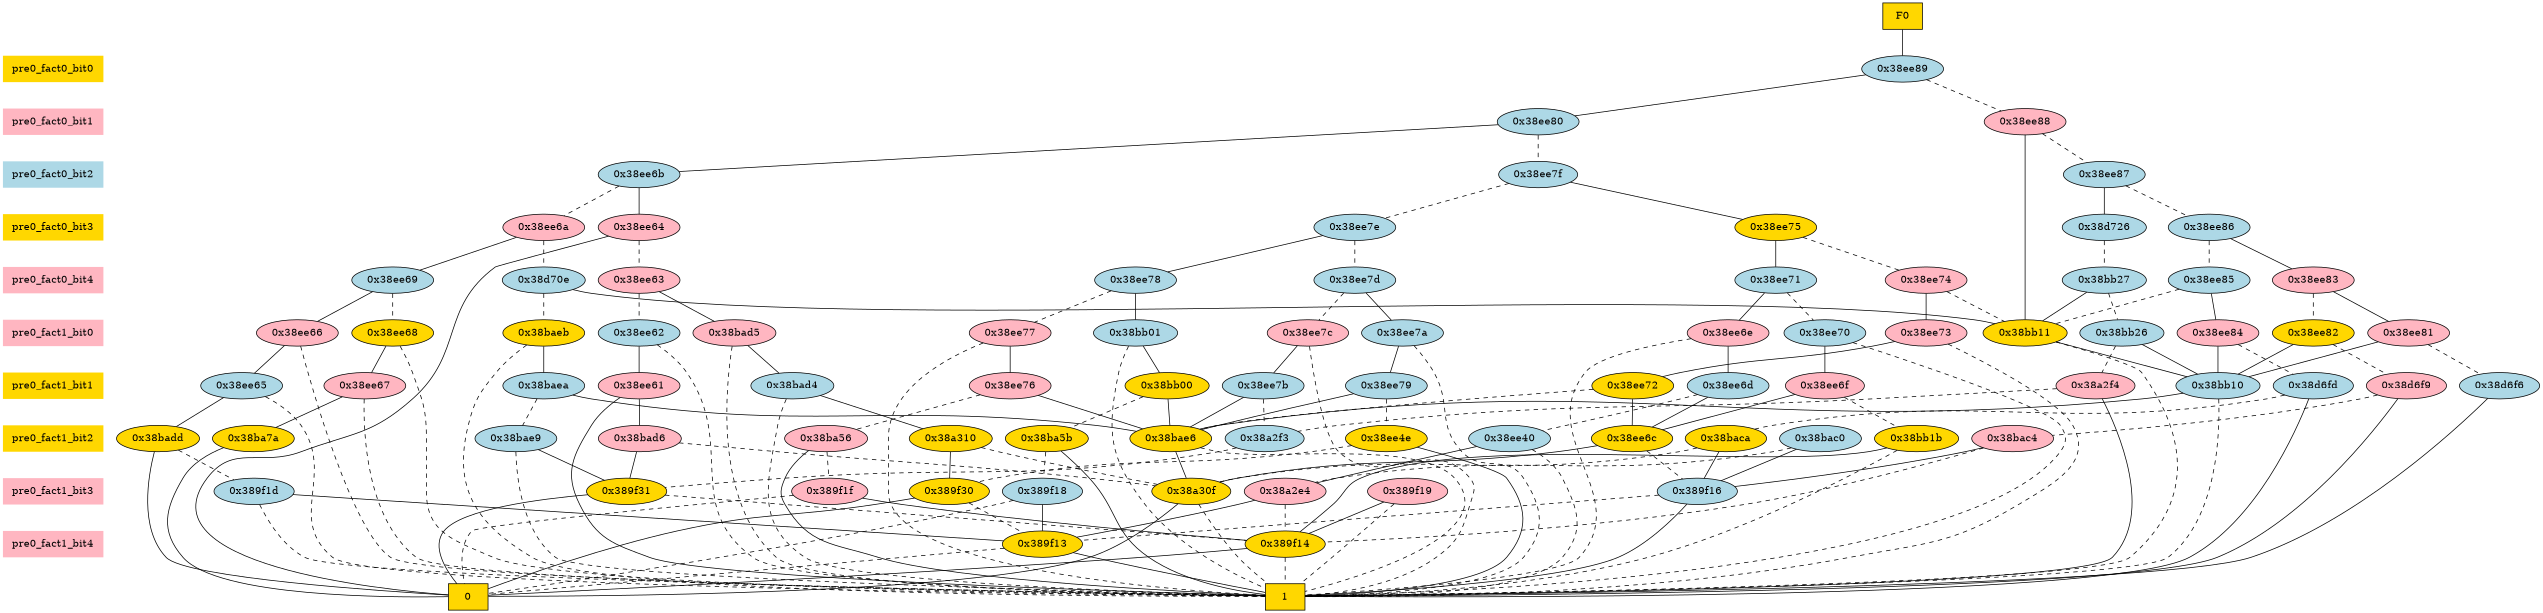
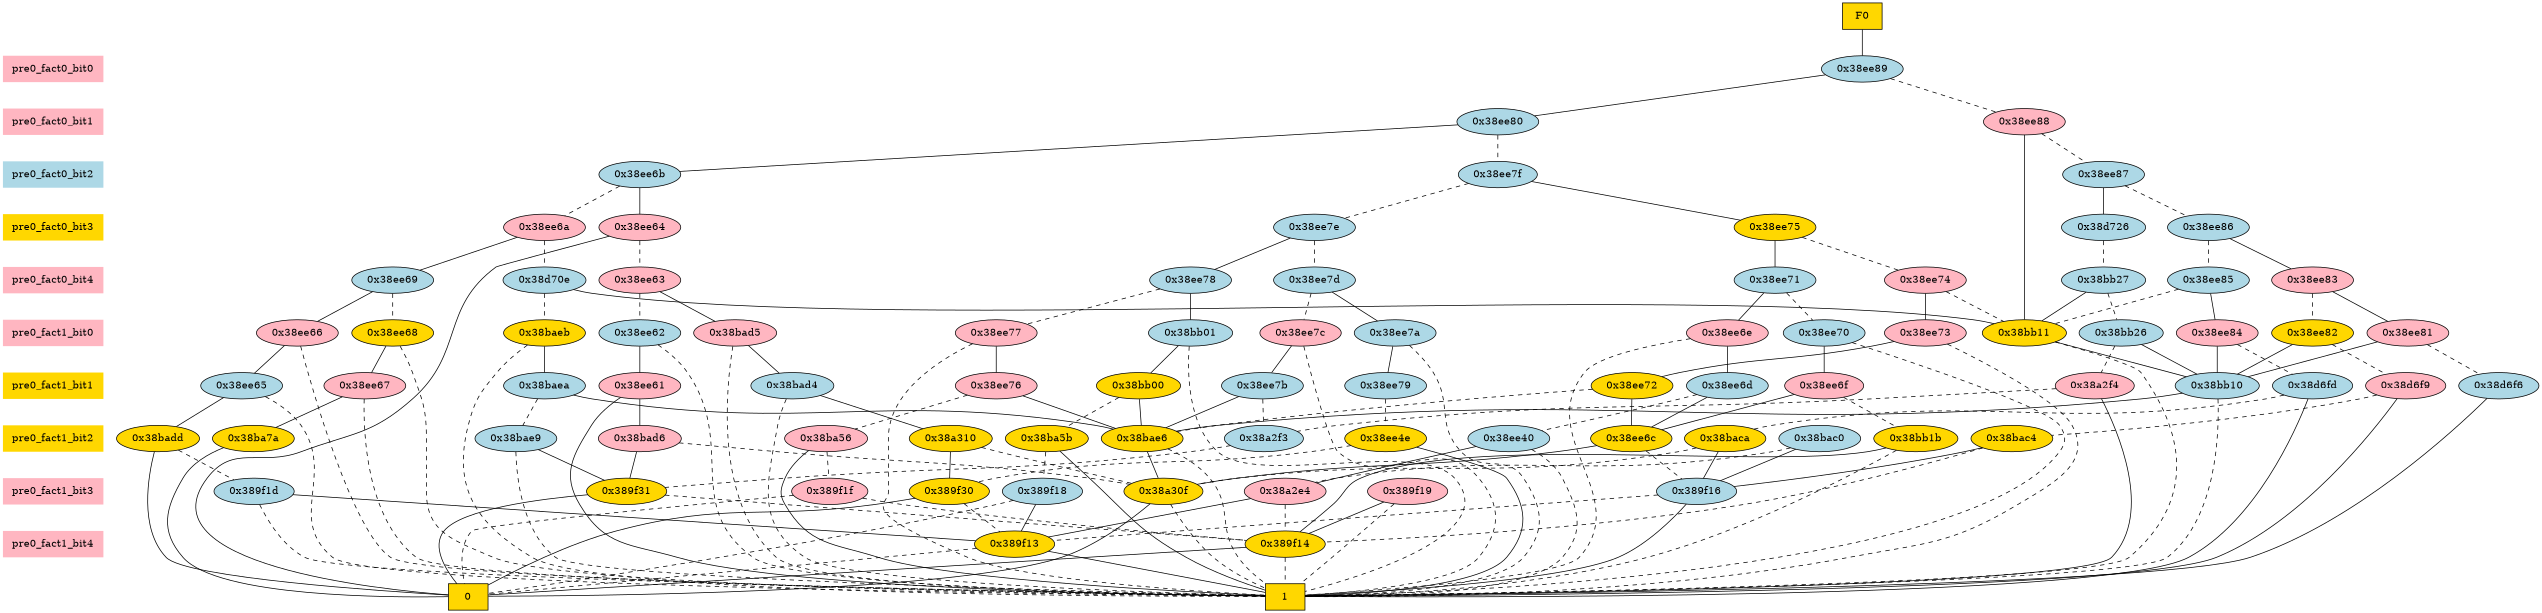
  digraph {
    node [style=filled fillcolor=lightblue]
    edge [dir=none]
    "CONST NODES" [shape=plaintext style=invis fillcolor=""]
-   " pre0_fact0_bit0 " [fillcolor=gold shape=plaintext]
+   " pre0_fact0_bit0 " [fillcolor=lightpink shape=plaintext]
    " pre0_fact0_bit1 " [fillcolor=lightpink shape=plaintext]
    " pre0_fact0_bit2 " [shape=plaintext]
    " pre0_fact0_bit3 " [fillcolor=gold shape=plaintext]
    " pre0_fact0_bit4 " [fillcolor=lightpink shape=plaintext]
    " pre0_fact1_bit0 " [fillcolor=lightpink shape=plaintext]
    " pre0_fact1_bit1 " [fillcolor=gold shape=plaintext]
    " pre0_fact1_bit2 " [fillcolor=gold shape=plaintext]
    " pre0_fact1_bit3 " [fillcolor=lightpink shape=plaintext]
    " pre0_fact1_bit4 " [fillcolor=lightpink shape=plaintext]
    F0 [fillcolor=gold shape=box]
    "0x38ee89"
    "0x38ee88" [fillcolor=lightpink]
    "0x38ee80"
    "0x38ee6b"
    "0x38ee87"
    "0x38ee7f"
    "0x38ee75" [fillcolor=gold]
    "0x38ee6a" [fillcolor=lightpink]
    "0x38d726"
    "0x38ee64" [fillcolor=lightpink]
    "0x38ee86"
    "0x38ee7e"
    "0x38ee63" [fillcolor=lightpink]
    "0x38ee69"
    "0x38bb27"
    "0x38d70e"
    "0x38ee71"
    "0x38ee85"
    "0x38ee83" [fillcolor=lightpink]
    "0x38ee78"
    "0x38ee7d"
    "0x38ee74" [fillcolor=lightpink]
    "0x38ee62"
    "0x38ee66" [fillcolor=lightpink]
    "0x38ee68" [fillcolor=gold]
    "0x38ee6e" [fillcolor=lightpink]
    "0x38ee70"
    "0x38bad5" [fillcolor=lightpink]
    "0x38ee7a"
    "0x38ee7c" [fillcolor=lightpink]
    "0x38baeb" [fillcolor=gold]
    "0x38bb01"
    "0x38bb26"
    "0x38bb11" [fillcolor=gold]
    "0x38ee81" [fillcolor=lightpink]
    "0x38ee82" [fillcolor=gold]
    "0x38ee73" [fillcolor=lightpink]
    "0x38ee77" [fillcolor=lightpink]
    "0x38ee84" [fillcolor=lightpink]
    "0x38ee67" [fillcolor=lightpink]
    "0x38ee76" [fillcolor=lightpink]
    "0x38ee72" [fillcolor=gold]
    "0x38d6fd"
    "0x38bad4"
    "0x38ee7b"
    "0x38ee61" [fillcolor=lightpink]
    "0x38bb00" [fillcolor=gold]
    "0x38bb10"
    "0x38a2f4" [fillcolor=lightpink]
    "0x38baea"
    "0x38ee65"
    "0x38ee6f" [fillcolor=lightpink]
    "0x38d6f6"
    "0x38d6f9" [fillcolor=lightpink]
    "0x38ee6d"
    "0x38ee79"
    "0x38ee4e" [fillcolor=gold]
    "0x38a2f3"
    "0x38ee40"
    "0x38bad6" [fillcolor=lightpink]
    "0x38ba5b" [fillcolor=gold]
    "0x38ee6c" [fillcolor=gold]
    "0x38bac0"
-   "0x38bac4" [fillcolor=lightpink]
+   "0x38bac4" [fillcolor=gold]
    "0x38bae9"
    "0x38ba56" [fillcolor=lightpink]
    "0x38baca" [fillcolor=gold]
    "0x38bae6" [fillcolor=gold]
    "0x38a310" [fillcolor=gold]
    "0x38ba7a" [fillcolor=gold]
    "0x38bb1b" [fillcolor=gold]
    "0x38badd" [fillcolor=gold]
    "0x389f16"
    "0x38a30f" [fillcolor=gold]
    "0x389f1d"
    "0x389f18"
    "0x389f30" [fillcolor=gold]
    "0x389f31" [fillcolor=gold]
    "0x389f19" [fillcolor=lightpink]
    "0x38a2e4" [fillcolor=lightpink]
    "0x389f1f" [fillcolor=lightpink]
    "0x389f14" [fillcolor=gold]
    "0x389f13" [fillcolor=gold]
    n96 [fillcolor=gold label=0 shape=box]
    n97 [fillcolor=gold label=1 shape=box]
    subgraph sub_1 {
      "CONST NODES"
      " pre0_fact0_bit0 "
      " pre0_fact0_bit1 "
      " pre0_fact0_bit2 "
      " pre0_fact0_bit3 "
      " pre0_fact0_bit4 "
      " pre0_fact1_bit0 "
      " pre0_fact1_bit1 "
      " pre0_fact1_bit2 "
      " pre0_fact1_bit3 "
      " pre0_fact1_bit4 "
    }
    subgraph sub_2 {
      rank=same
      F0
    }
    subgraph sub_3 {
      rank=same
      " pre0_fact0_bit0 "
      "0x38ee89"
    }
    subgraph sub_4 {
      rank=same
      " pre0_fact0_bit1 "
      "0x38ee88"
      "0x38ee80"
    }
    subgraph sub_5 {
      rank=same
      " pre0_fact0_bit2 "
      "0x38ee6b"
      "0x38ee87"
      "0x38ee7f"
    }
    subgraph sub_6 {
      rank=same
      " pre0_fact0_bit3 "
      "0x38ee75"
      "0x38ee6a"
      "0x38d726"
      "0x38ee64"
      "0x38ee86"
      "0x38ee7e"
    }
    subgraph sub_7 {
      rank=same
      " pre0_fact0_bit4 "
      "0x38ee63"
      "0x38ee69"
      "0x38bb27"
      "0x38d70e"
      "0x38ee71"
      "0x38ee85"
      "0x38ee83"
      "0x38ee78"
      "0x38ee7d"
      "0x38ee74"
    }
    subgraph sub_8 {
      rank=same
      " pre0_fact1_bit0 "
      "0x38ee62"
      "0x38ee66"
      "0x38ee68"
      "0x38ee6e"
      "0x38ee70"
      "0x38bad5"
      "0x38ee7a"
      "0x38ee7c"
      "0x38baeb"
      "0x38bb01"
      "0x38bb26"
      "0x38bb11"
      "0x38ee81"
      "0x38ee82"
      "0x38ee73"
      "0x38ee77"
      "0x38ee84"
    }
    subgraph sub_9 {
      rank=same
      " pre0_fact1_bit1 "
      "0x38ee67"
      "0x38ee76"
      "0x38ee72"
      "0x38d6fd"
      "0x38bad4"
      "0x38ee7b"
      "0x38ee61"
      "0x38bb00"
      "0x38bb10"
      "0x38a2f4"
      "0x38baea"
      "0x38ee65"
      "0x38ee6f"
      "0x38d6f6"
      "0x38d6f9"
      "0x38ee6d"
      "0x38ee79"
    }
    subgraph sub_10 {
      rank=same
      " pre0_fact1_bit2 "
      "0x38ee4e"
      "0x38a2f3"
      "0x38ee40"
      "0x38bad6"
      "0x38ba5b"
      "0x38ee6c"
      "0x38bac0"
      "0x38bac4"
      "0x38bae9"
      "0x38ba56"
      "0x38baca"
      "0x38bae6"
      "0x38a310"
      "0x38ba7a"
      "0x38bb1b"
      "0x38badd"
    }
    subgraph sub_11 {
      rank=same
      " pre0_fact1_bit3 "
      "0x389f16"
      "0x38a30f"
      "0x389f1d"
      "0x389f18"
      "0x389f30"
      "0x389f31"
      "0x389f19"
      "0x38a2e4"
      "0x389f1f"
    }
    subgraph sub_12 {
      rank=same
      " pre0_fact1_bit4 "
      "0x389f14"
      "0x389f13"
    }
    subgraph sub_13 {
      rank=same
      "CONST NODES"
      subgraph sub_14 {
        rank=same
        n96
        n97
      }
    }
    " pre0_fact0_bit0 " -> " pre0_fact0_bit1 " [style=invis]
    " pre0_fact0_bit1 " -> " pre0_fact0_bit2 " [style=invis]
    " pre0_fact0_bit2 " -> " pre0_fact0_bit3 " [style=invis]
    " pre0_fact0_bit3 " -> " pre0_fact0_bit4 " [style=invis]
    " pre0_fact0_bit4 " -> " pre0_fact1_bit0 " [style=invis]
    " pre0_fact1_bit0 " -> " pre0_fact1_bit1 " [style=invis]
    " pre0_fact1_bit1 " -> " pre0_fact1_bit2 " [style=invis]
    " pre0_fact1_bit2 " -> " pre0_fact1_bit3 " [style=invis]
    " pre0_fact1_bit3 " -> " pre0_fact1_bit4 " [style=invis]
    " pre0_fact1_bit4 " -> "CONST NODES" [style=invis]
    F0 -> "0x38ee89" [style=solid]
    "0x38ee89" -> "0x38ee88" [style=dashed]
    "0x38ee89" -> "0x38ee80"
    "0x38ee88" -> "0x38ee87" [style=dashed]
    "0x38ee88" -> "0x38bb11"
    "0x38ee80" -> "0x38ee6b"
    "0x38ee80" -> "0x38ee7f" [style=dashed]
    "0x38ee6b" -> "0x38ee6a" [style=dashed]
    "0x38ee6b" -> "0x38ee64"
    "0x38ee87" -> "0x38d726"
    "0x38ee87" -> "0x38ee86" [style=dashed]
    "0x38ee7f" -> "0x38ee75"
    "0x38ee7f" -> "0x38ee7e" [style=dashed]
    "0x38ee75" -> "0x38ee71"
    "0x38ee75" -> "0x38ee74" [style=dashed]
    "0x38ee6a" -> "0x38ee69"
    "0x38ee6a" -> "0x38d70e" [style=dashed]
    "0x38d726" -> "0x38bb27" [style=dashed]
    "0x38ee64" -> "0x38ee63" [style=dashed]
    "0x38ee64" -> n96
    "0x38ee86" -> "0x38ee85" [style=dashed]
    "0x38ee86" -> "0x38ee83"
    "0x38ee7e" -> "0x38ee78"
    "0x38ee7e" -> "0x38ee7d" [style=dashed]
    "0x38ee63" -> "0x38ee62" [style=dashed]
    "0x38ee63" -> "0x38bad5"
    "0x38ee69" -> "0x38ee66"
    "0x38ee69" -> "0x38ee68" [style=dashed]
    "0x38bb27" -> "0x38bb26" [style=dashed]
    "0x38bb27" -> "0x38bb11"
    "0x38d70e" -> "0x38baeb" [style=dashed]
    "0x38d70e" -> "0x38bb11"
    "0x38ee71" -> "0x38ee6e"
    "0x38ee71" -> "0x38ee70" [style=dashed]
    "0x38ee85" -> "0x38bb11" [style=dashed]
    "0x38ee85" -> "0x38ee84"
    "0x38ee83" -> "0x38ee81"
    "0x38ee83" -> "0x38ee82" [style=dashed]
    "0x38ee78" -> "0x38bb01"
    "0x38ee78" -> "0x38ee77" [style=dashed]
    "0x38ee7d" -> "0x38ee7a"
    "0x38ee7d" -> "0x38ee7c" [style=dashed]
    "0x38ee74" -> "0x38bb11" [style=dashed]
    "0x38ee74" -> "0x38ee73"
    "0x38ee62" -> "0x38ee61"
    "0x38ee62" -> n97 [style=dashed]
    "0x38ee66" -> "0x38ee65"
    "0x38ee66" -> n97 [style=dashed]
    "0x38ee68" -> "0x38ee67"
    "0x38ee68" -> n97 [style=dashed]
    "0x38ee6e" -> "0x38ee6d"
    "0x38ee6e" -> n97 [style=dashed]
    "0x38ee70" -> "0x38ee6f"
    "0x38ee70" -> n97 [style=dashed]
    "0x38bad5" -> "0x38bad4"
    "0x38bad5" -> n97 [style=dashed]
    "0x38ee7a" -> "0x38ee79"
    "0x38ee7a" -> n97 [style=dashed]
    "0x38ee7c" -> "0x38ee7b"
    "0x38ee7c" -> n97 [style=dashed]
    "0x38baeb" -> "0x38baea"
    "0x38baeb" -> n97 [style=dashed]
    "0x38bb01" -> "0x38bb00"
    "0x38bb01" -> n97 [style=dashed]
    "0x38bb26" -> "0x38bb10"
    "0x38bb26" -> "0x38a2f4" [style=dashed]
    "0x38bb11" -> "0x38bb10"
    "0x38bb11" -> n97 [style=dashed]
    "0x38ee81" -> "0x38bb10"
    "0x38ee81" -> "0x38d6f6" [style=dashed]
    "0x38ee82" -> "0x38bb10"
    "0x38ee82" -> "0x38d6f9" [style=dashed]
    "0x38ee73" -> "0x38ee72"
    "0x38ee73" -> n97 [style=dashed]
    "0x38ee77" -> "0x38ee76"
    "0x38ee77" -> n97 [style=dashed]
    "0x38ee84" -> "0x38d6fd" [style=dashed]
    "0x38ee84" -> "0x38bb10"
    "0x38ee67" -> "0x38ba7a"
    "0x38ee67" -> n97 [style=dashed]
    "0x38ee76" -> "0x38ba56" [style=dashed]
    "0x38ee76" -> "0x38bae6"
    "0x38ee72" -> "0x38ee6c"
    "0x38ee72" -> "0x38bae6" [style=dashed]
    "0x38d6fd" -> "0x38baca" [style=dashed]
    "0x38d6fd" -> n97
    "0x38bad4" -> "0x38a310"
    "0x38bad4" -> n97 [style=dashed]
    "0x38ee7b" -> "0x38a2f3" [style=dashed]
    "0x38ee7b" -> "0x38bae6"
    "0x38ee61" -> "0x38bad6"
    "0x38ee61" -> n97 [style=solid]
    "0x38bb00" -> "0x38ba5b" [style=dashed]
    "0x38bb00" -> "0x38bae6"
    "0x38bb10" -> "0x38bae6"
    "0x38bb10" -> n97 [style=dashed]
    "0x38a2f4" -> "0x38a2f3" [style=dashed]
    "0x38a2f4" -> n97
    "0x38baea" -> "0x38bae9" [style=dashed]
    "0x38baea" -> "0x38bae6"
    "0x38ee65" -> "0x38badd"
    "0x38ee65" -> n97 [style=dashed]
    "0x38ee6f" -> "0x38ee6c"
    "0x38ee6f" -> "0x38bb1b" [style=dashed]
    "0x38d6f6" -> n97
    "0x38d6f9" -> "0x38bac4" [style=dashed]
    "0x38d6f9" -> n97
    "0x38ee6d" -> "0x38ee40" [style=dashed]
    "0x38ee6d" -> "0x38ee6c"
    "0x38ee79" -> "0x38ee4e" [style=dashed]
-   "0x38ee79" -> "0x38bae6"
    "0x38ee4e" -> "0x389f30" [style=dashed]
    "0x38ee4e" -> n97
    "0x38a2f3" -> "0x389f31" [style=dashed]
    "0x38ee40" -> "0x38a2e4"
    "0x38ee40" -> n97 [style=dashed]
    "0x38bad6" -> "0x38a30f" [style=dashed]
    "0x38bad6" -> "0x389f31"
    "0x38ba5b" -> "0x389f18" [style=dashed]
    "0x38ba5b" -> n97
    "0x38ee6c" -> "0x389f16" [style=dashed]
    "0x38ee6c" -> "0x38a30f"
    "0x38bac0" -> "0x389f16"
    "0x38bac0" -> "0x38a2e4" [style=dashed]
    "0x38bac4" -> "0x389f16"
    "0x38bac4" -> "0x389f14" [style=dashed]
    "0x38bae9" -> "0x389f31"
    "0x38bae9" -> n97 [style=dashed]
    "0x38ba56" -> "0x389f1f" [style=dashed]
    "0x38ba56" -> n97
    "0x38baca" -> "0x389f16"
    "0x38baca" -> "0x38a30f" [style=dashed]
    "0x38bae6" -> "0x38a30f"
    "0x38bae6" -> n97 [style=dashed]
    "0x38a310" -> "0x38a30f" [style=dashed]
    "0x38a310" -> "0x389f30"
    "0x38ba7a" -> n96
    "0x38bb1b" -> "0x389f14"
    "0x38bb1b" -> n97 [style=dashed]
    "0x38badd" -> "0x389f1d" [style=dashed]
    "0x38badd" -> n96
    "0x389f16" -> "0x389f13" [style=dashed]
    "0x389f16" -> n97
    "0x38a30f" -> n96
    "0x38a30f" -> n97 [style=dashed]
    "0x389f1d" -> "0x389f13"
    "0x389f1d" -> n97 [style=dashed]
    "0x389f18" -> "0x389f13"
    "0x389f18" -> n96 [style=dashed]
    "0x389f30" -> "0x389f13" [style=dashed]
    "0x389f30" -> n96
    "0x389f31" -> "0x389f14" [style=dashed]
    "0x389f31" -> n96
    "0x389f19" -> "0x389f14"
    "0x389f19" -> n97 [style=dashed]
    "0x38a2e4" -> "0x389f14" [style=dashed]
    "0x38a2e4" -> "0x389f13"
-   "0x389f1f" -> "0x389f14"
+   "0x389f1f" -> "0x389f14" [style=dashed]
    "0x389f1f" -> n96 [style=dashed]
    "0x389f14" -> n96
    "0x389f14" -> n97 [style=dashed]
    "0x389f13" -> n96 [style=dashed]
    "0x389f13" -> n97
  }
